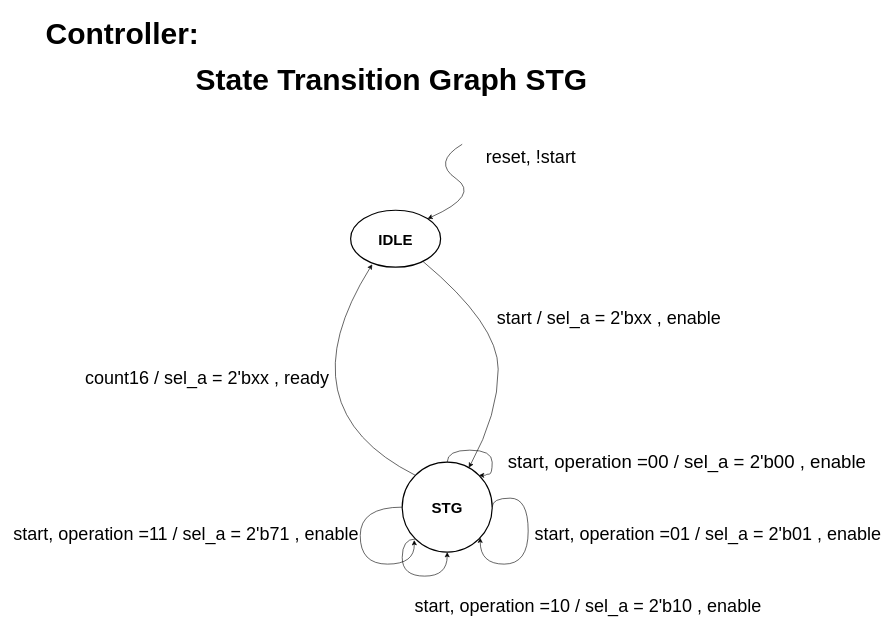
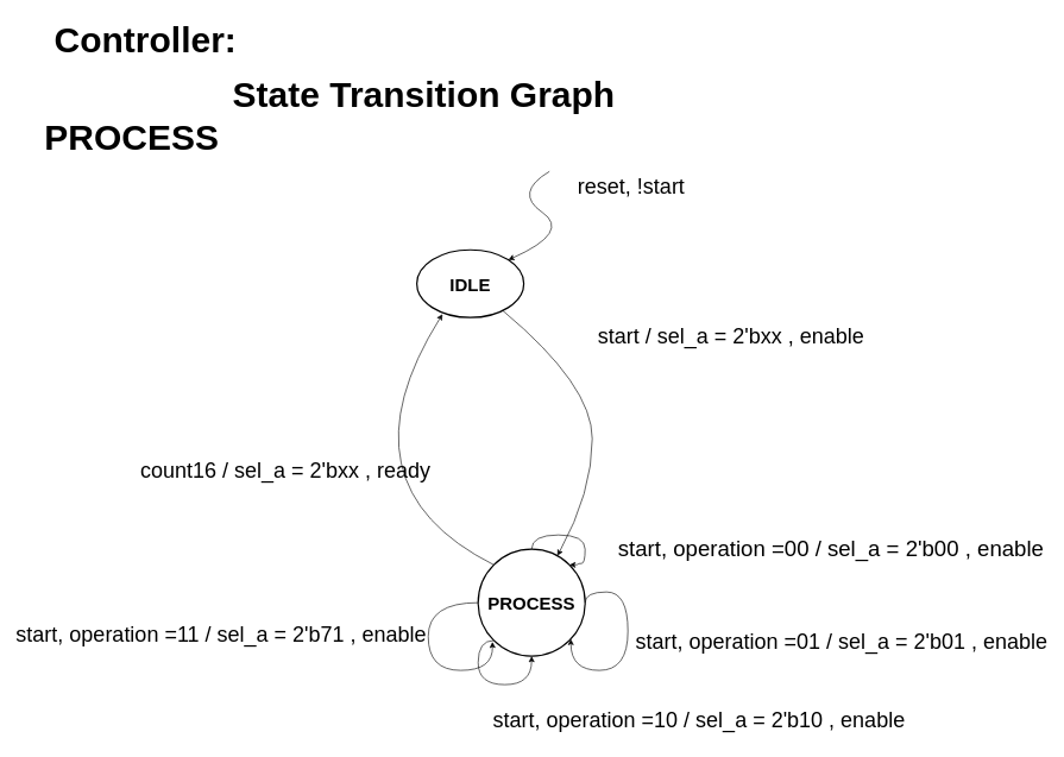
  <mxCell id="0" />
  <mxCell id="1" parent="0" />
- <mxCell id="2" value="&lt;h1 style=&quot;margin-top: 0px;&quot;&gt;&lt;span style=&quot;background-color: initial;&quot;&gt;&lt;font style=&quot;font-size: 50px;&quot;&gt;&amp;nbsp;Controller:&lt;/font&gt;&lt;/span&gt;&lt;br&gt;&lt;/h1&gt;&lt;div&gt;&lt;span style=&quot;background-color: initial;&quot;&gt;&lt;font style=&quot;font-size: 50px;&quot;&gt;&lt;span style=&quot;white-space: pre;&quot;&gt;&#09;&lt;/span&gt;&lt;span style=&quot;white-space: pre;&quot;&gt;&#09;&lt;/span&gt;&amp;nbsp; &amp;nbsp;&lt;/font&gt;&lt;/span&gt;&lt;span style=&quot;font-size: 50px; background-color: initial;&quot;&gt;&lt;b&gt;State Transition Graph STG&lt;/b&gt;&lt;/span&gt;&lt;/div&gt;" style="text;html=1;whiteSpace=wrap;overflow=hidden;rounded=0;" vertex="1" parent="1"><mxGeometry x="60" y="20" width="1050" height="310" as="geometry" /></mxCell>
+ <mxCell id="2" value="&lt;h1 style=&quot;margin-top: 0px;&quot;&gt;&lt;span style=&quot;background-color: initial;&quot;&gt;&lt;font style=&quot;font-size: 50px;&quot;&gt;&amp;nbsp;Controller:&lt;/font&gt;&lt;/span&gt;&lt;br&gt;&lt;/h1&gt;&lt;div&gt;&lt;span style=&quot;background-color: initial;&quot;&gt;&lt;font style=&quot;font-size: 50px;&quot;&gt;&lt;span style=&quot;white-space: pre;&quot;&gt;&#09;&lt;/span&gt;&lt;span style=&quot;white-space: pre;&quot;&gt;&#09;&lt;/span&gt;&amp;nbsp; &amp;nbsp;&lt;/font&gt;&lt;/span&gt;&lt;span style=&quot;font-size: 50px; background-color: initial;&quot;&gt;&lt;b&gt;State Transition Graph PROCESS&lt;/b&gt;&lt;/span&gt;&lt;/div&gt;" style="text;html=1;whiteSpace=wrap;overflow=hidden;rounded=0;" vertex="1" parent="1"><mxGeometry x="60" y="20" width="1050" height="310" as="geometry" /></mxCell>
  <mxCell id="3" value="&lt;b style=&quot;font-size: 25px;&quot;&gt;IDLE&lt;/b&gt;" style="ellipse;whiteSpace=wrap;html=1;aspect=fixed;strokeWidth=2;" vertex="1" parent="1"><mxGeometry x="584" y="350" width="150" height="95" as="geometry" /></mxCell>
  <mxCell id="4" style="edgeStyle=orthogonalEdgeStyle;rounded=0;orthogonalLoop=1;jettySize=auto;html=1;exitX=0;exitY=1;exitDx=0;exitDy=0;curved=1;entryX=0.5;entryY=1;entryDx=0;entryDy=0;" edge="1" parent="1" source="6" target="6"><mxGeometry relative="1" as="geometry"><mxPoint x="750" y="930" as="targetPoint" /><Array as="points"><mxPoint x="670" y="898" /><mxPoint x="670" y="960" /><mxPoint x="745" y="960" /></Array></mxGeometry></mxCell>
  <mxCell id="5" style="edgeStyle=orthogonalEdgeStyle;rounded=0;orthogonalLoop=1;jettySize=auto;html=1;exitX=0;exitY=0.5;exitDx=0;exitDy=0;curved=1;" edge="1" parent="1" source="6"><mxGeometry relative="1" as="geometry"><mxPoint x="690" y="900" as="targetPoint" /><Array as="points"><mxPoint x="600" y="845" /><mxPoint x="600" y="940" /><mxPoint x="691" y="940" /></Array></mxGeometry></mxCell>
- <mxCell id="6" value="&lt;b style=&quot;font-size: 25px;&quot;&gt;STG&lt;/b&gt;" style="ellipse;whiteSpace=wrap;html=1;aspect=fixed;strokeWidth=2;" vertex="1" parent="1"><mxGeometry x="670" y="770" width="150" height="150" as="geometry" /></mxCell>
+ <mxCell id="6" value="&lt;b style=&quot;font-size: 25px;&quot;&gt;PROCESS&lt;/b&gt;" style="ellipse;whiteSpace=wrap;html=1;aspect=fixed;strokeWidth=2;" vertex="1" parent="1"><mxGeometry x="670" y="770" width="150" height="150" as="geometry" /></mxCell>
  <mxCell id="7" value="" style="edgeStyle=none;orthogonalLoop=1;jettySize=auto;html=1;rounded=0;curved=1;" edge="1" parent="1" source="3" target="6"><mxGeometry width="80" relative="1" as="geometry"><mxPoint x="690" y="530" as="sourcePoint" /><mxPoint x="770" y="530" as="targetPoint" /><Array as="points"><mxPoint x="830" y="540" /><mxPoint x="830" y="690" /></Array></mxGeometry></mxCell>
  <mxCell id="8" value="" style="edgeStyle=none;orthogonalLoop=1;jettySize=auto;html=1;rounded=0;exitX=0;exitY=0;exitDx=0;exitDy=0;entryX=0.24;entryY=0.95;entryDx=0;entryDy=0;entryPerimeter=0;curved=1;" edge="1" parent="1" source="6" target="3"><mxGeometry width="80" relative="1" as="geometry"><mxPoint x="610" y="640" as="sourcePoint" /><mxPoint x="690" y="640" as="targetPoint" /><Array as="points"><mxPoint x="470" y="680" /></Array></mxGeometry></mxCell>
  <mxCell id="9" value="" style="curved=1;endArrow=classic;html=1;rounded=0;entryX=1;entryY=0;entryDx=0;entryDy=0;" edge="1" parent="1" target="3"><mxGeometry width="50" height="50" relative="1" as="geometry"><mxPoint x="770" y="240" as="sourcePoint" /><mxPoint x="750" y="325" as="targetPoint" /><Array as="points"><mxPoint x="720" y="270" /><mxPoint x="800" y="325" /></Array></mxGeometry></mxCell>
  <mxCell id="10" value="&lt;font style=&quot;font-size: 30px;&quot;&gt;reset, !start&lt;/font&gt;" style="text;html=1;align=center;verticalAlign=middle;whiteSpace=wrap;rounded=0;" vertex="1" parent="1"><mxGeometry x="770" y="245" width="230" height="30" as="geometry" /></mxCell>
- <mxCell id="11" value="&lt;font style=&quot;font-size: 30px;&quot;&gt;start / sel_a = 2'bxx , enable&lt;/font&gt;" style="text;html=1;align=center;verticalAlign=middle;whiteSpace=wrap;rounded=0;" vertex="1" parent="1"><mxGeometry x="810" y="500" width="410" height="60" as="geometry" /></mxCell>
+ <mxCell id="11" value="&lt;font style=&quot;font-size: 30px;&quot;&gt;start / sel_a = 2'bxx , enable&lt;/font&gt;" style="text;html=1;align=center;verticalAlign=middle;whiteSpace=wrap;rounded=0;" vertex="1" parent="1"><mxGeometry x="820" y="440" width="410" height="60" as="geometry" /></mxCell>
  <mxCell id="12" style="edgeStyle=orthogonalEdgeStyle;rounded=0;orthogonalLoop=1;jettySize=auto;html=1;exitX=1;exitY=0.5;exitDx=0;exitDy=0;curved=1;" edge="1" parent="1" source="6" target="6"><mxGeometry relative="1" as="geometry"><Array as="points"><mxPoint x="820" y="830" /><mxPoint x="880" y="830" /><mxPoint x="880" y="940" /><mxPoint x="800" y="940" /></Array></mxGeometry></mxCell>
- <mxCell id="13" value="&lt;font style=&quot;font-size: 30px;&quot;&gt;start, operation =01 / sel_a = 2'b01 , enable&lt;/font&gt;" style="text;html=1;align=center;verticalAlign=middle;whiteSpace=wrap;rounded=0;" vertex="1" parent="1"><mxGeometry x="890" y="860" width="580" height="60" as="geometry" /></mxCell>
+ <mxCell id="13" value="&lt;font style=&quot;font-size: 30px;&quot;&gt;start, operation =01 / sel_a = 2'b01 , enable&lt;/font&gt;" style="text;html=1;align=center;verticalAlign=middle;whiteSpace=wrap;rounded=0;" vertex="1" parent="1"><mxGeometry x="890" y="870" width="580" height="60" as="geometry" /></mxCell>
  <mxCell id="14" value="&lt;font style=&quot;font-size: 30px;&quot;&gt;start, operation =10 / sel_a = 2'b10 , enable&lt;/font&gt;" style="text;html=1;align=center;verticalAlign=middle;whiteSpace=wrap;rounded=0;rotation=0;" vertex="1" parent="1"><mxGeometry x="680" y="980" width="600" height="60" as="geometry" /></mxCell>
  <mxCell id="15" value="&lt;font style=&quot;font-size: 30px;&quot;&gt;start, operation =11 / sel_a = 2'b71 , enable&lt;/font&gt;" style="text;html=1;align=center;verticalAlign=middle;whiteSpace=wrap;rounded=0;" vertex="1" parent="1"><mxGeometry x="20" y="860" width="580" height="60" as="geometry" /></mxCell>
  <mxCell id="16" style="edgeStyle=orthogonalEdgeStyle;rounded=0;orthogonalLoop=1;jettySize=auto;html=1;exitX=0.5;exitY=0;exitDx=0;exitDy=0;entryX=1;entryY=0;entryDx=0;entryDy=0;curved=1;" edge="1" parent="1" source="6" target="6"><mxGeometry relative="1" as="geometry"><Array as="points"><mxPoint x="745" y="750" /><mxPoint x="820" y="750" /><mxPoint x="820" y="790" /><mxPoint x="810" y="790" /><mxPoint x="810" y="792" /></Array></mxGeometry></mxCell>
- <mxCell id="17" value="&lt;font style=&quot;font-size: 31px;&quot;&gt;start, operation =00 / sel_a = 2'b00 , enable&lt;/font&gt;" style="text;html=1;align=center;verticalAlign=middle;whiteSpace=wrap;rounded=0;" vertex="1" parent="1"><mxGeometry x="840" y="740" width="610" height="60" as="geometry" /></mxCell>
- <mxCell id="18" value="&lt;font style=&quot;font-size: 30px;&quot;&gt;count16 / sel_a = 2'bxx , ready&lt;/font&gt;" style="text;html=1;align=center;verticalAlign=middle;whiteSpace=wrap;rounded=0;" vertex="1" parent="1"><mxGeometry x="130" y="600" width="430" height="60" as="geometry" /></mxCell>
+ <mxCell id="17" value="&lt;font style=&quot;font-size: 31px;&quot;&gt;start, operation =00 / sel_a = 2'b00 , enable&lt;/font&gt;" style="text;html=1;align=center;verticalAlign=middle;whiteSpace=wrap;rounded=0;" vertex="1" parent="1"><mxGeometry x="860" y="740" width="610" height="60" as="geometry" /></mxCell>
+ <mxCell id="18" value="&lt;font style=&quot;font-size: 30px;&quot;&gt;count16 / sel_a = 2'bxx , ready&lt;/font&gt;" style="text;html=1;align=center;verticalAlign=middle;whiteSpace=wrap;rounded=0;" vertex="1" parent="1"><mxGeometry x="185" y="630" width="430" height="60" as="geometry" /></mxCell>
